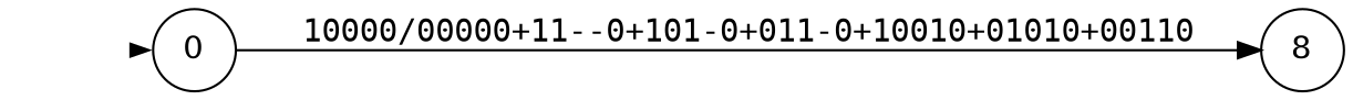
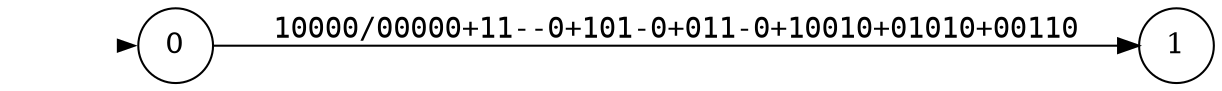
  digraph {
    nodesep=0.2
    rankdir=LR
    ranksep=0.8
    node [shape=circle]
    edge [fontname=mono]
    init [shape=point style=invis]
    n2 [label=0]
-   n3 [label=8]
+   n3 [label=1]
    init -> n2 [penwidth=0]
    n2 -> n3 [label="10000/00000+11--0+101-0+011-0+10010+01010+00110\l"]
  }
